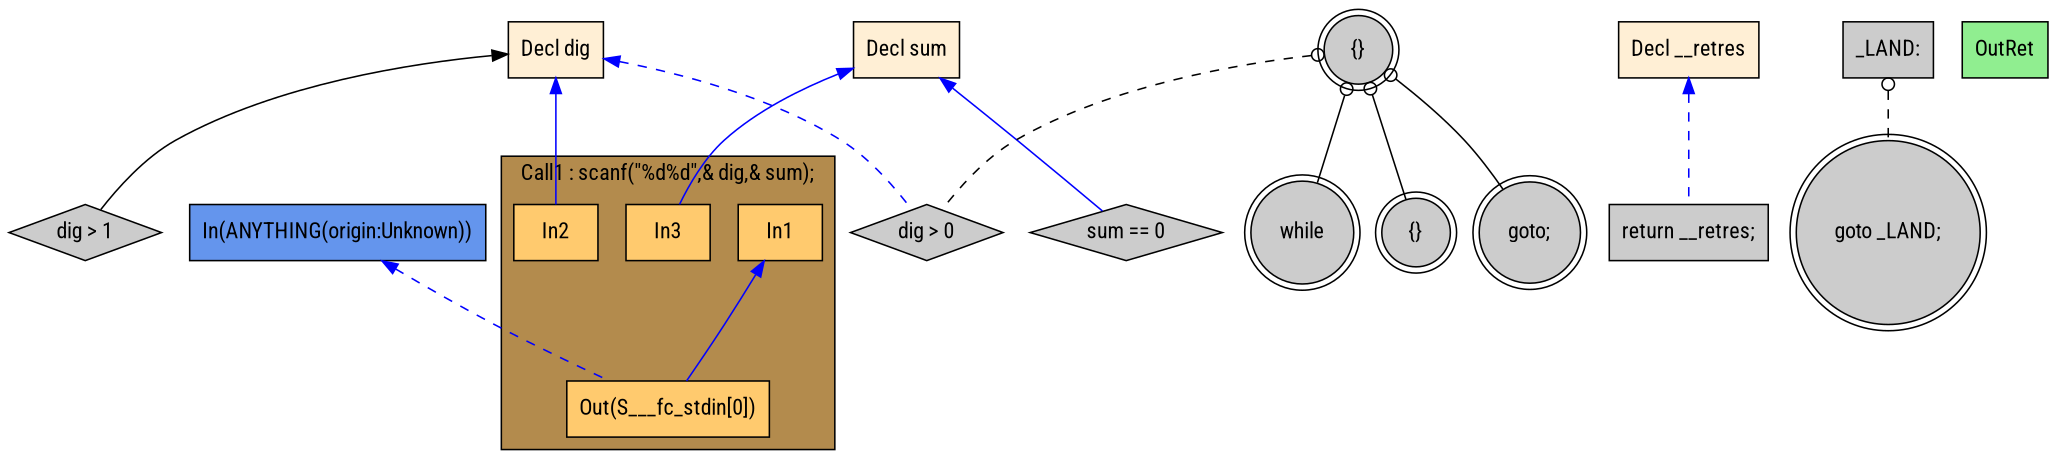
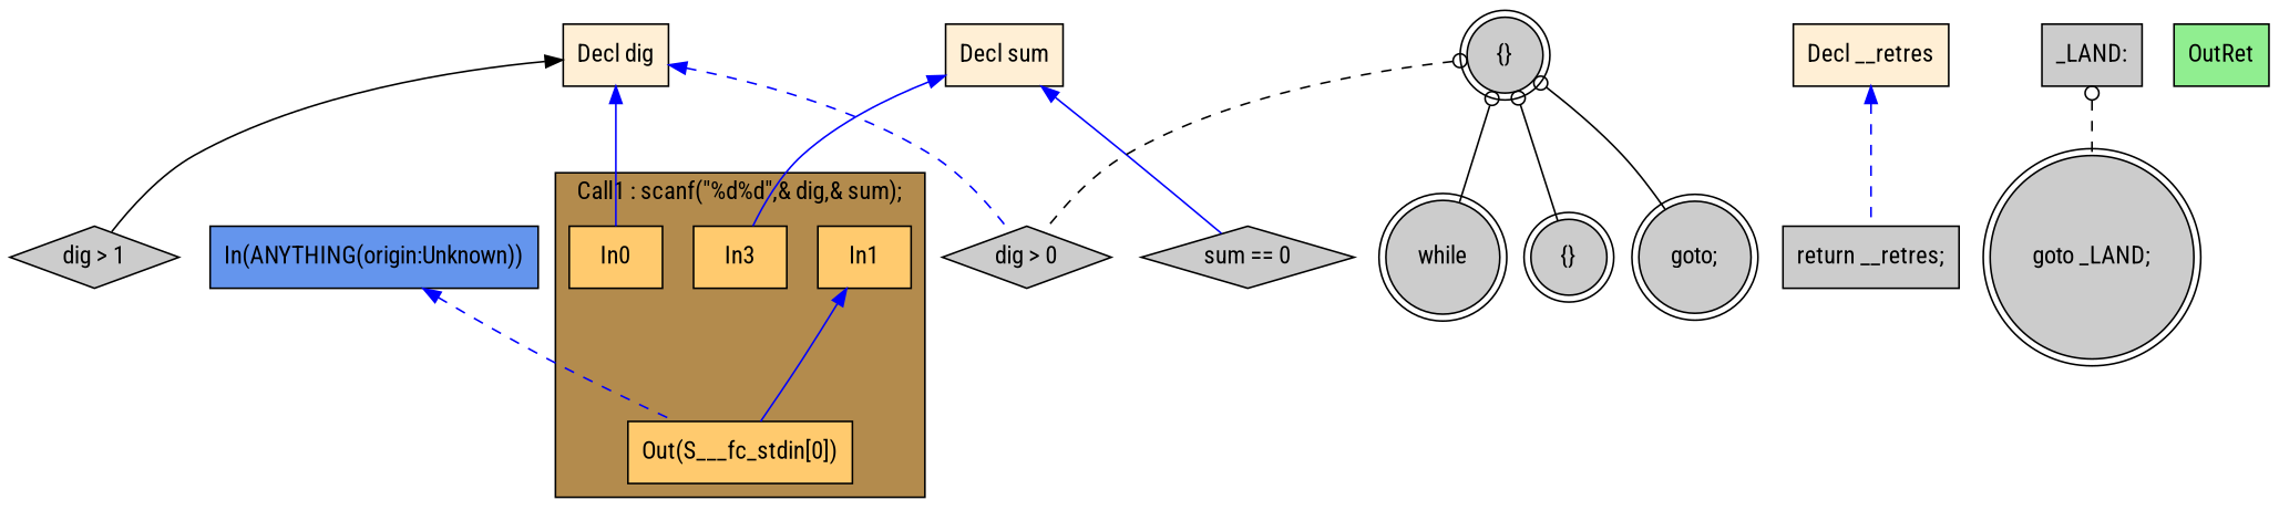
  digraph {
    fontname="Roboto Condensed"
    rankdir=TB
    node [fillcolor="#CCCCCC" fontname="Roboto Condensed" shape=box style=filled]
    edge [color="#0000FF" dir=back fontname="Roboto Condensed" style=solid]
    n1 [fillcolor="#FFCA6E" label=In1]
-   n2 [fillcolor="#FFCA6E" label=In2]
+   n2 [fillcolor="#FFCA6E" label=In0]
    n3 [fillcolor="#FFCA6E" label=In3]
    n4 [fillcolor="#FFCA6E" label="Out(S___fc_stdin[0])"]
    n5 [fillcolor="#FFEFD5" label="Decl dig"]
    n6 [label="dig > 1" shape=diamond]
    n7 [label="dig > 0" shape=diamond]
    n8 [fillcolor="#FFEFD5" label="Decl sum"]
    n9 [label="sum == 0" shape=diamond]
    n10 [fillcolor="#FFEFD5" label="Decl __retres"]
    n11 [label="return __retres;"]
    n12 [label="goto _LAND;" shape=doublecircle]
    n13 [label="_LAND:"]
    n14 [label="{}" shape=doublecircle]
    n15 [label=while shape=doublecircle]
    n16 [label="{}" shape=doublecircle]
    n17 [label="goto;" shape=doublecircle]
    n18 [fillcolor="#90EE90" label=OutRet]
    n19 [fillcolor="#6495ED" label="In(ANYTHING(origin:Unknown))"]
    subgraph cluster_1 {
      fillcolor="#B38B4D"
      label="Call1 : scanf(\"%d%d\",& dig,& sum);"
      style=filled
      n1
      n2
      n3
      n4
    }
    n1 -> n4
    n5 -> n2
    n5 -> n6 [color="#000000"]
    n5 -> n7 [style=dashed]
    n8 -> n3
    n8 -> n9
    n10 -> n11 [style=dashed]
    n13 -> n12 [arrowtail=odot color="#000000" style=dashed]
    n14 -> n7 [arrowtail=odot color="#000000" style=dashed]
    n14 -> n15 [arrowtail=odot color="#000000"]
    n14 -> n16 [arrowtail=odot color="#000000"]
    n14 -> n17 [arrowtail=odot color="#000000"]
    n19 -> n4 [style=dashed]
  }
